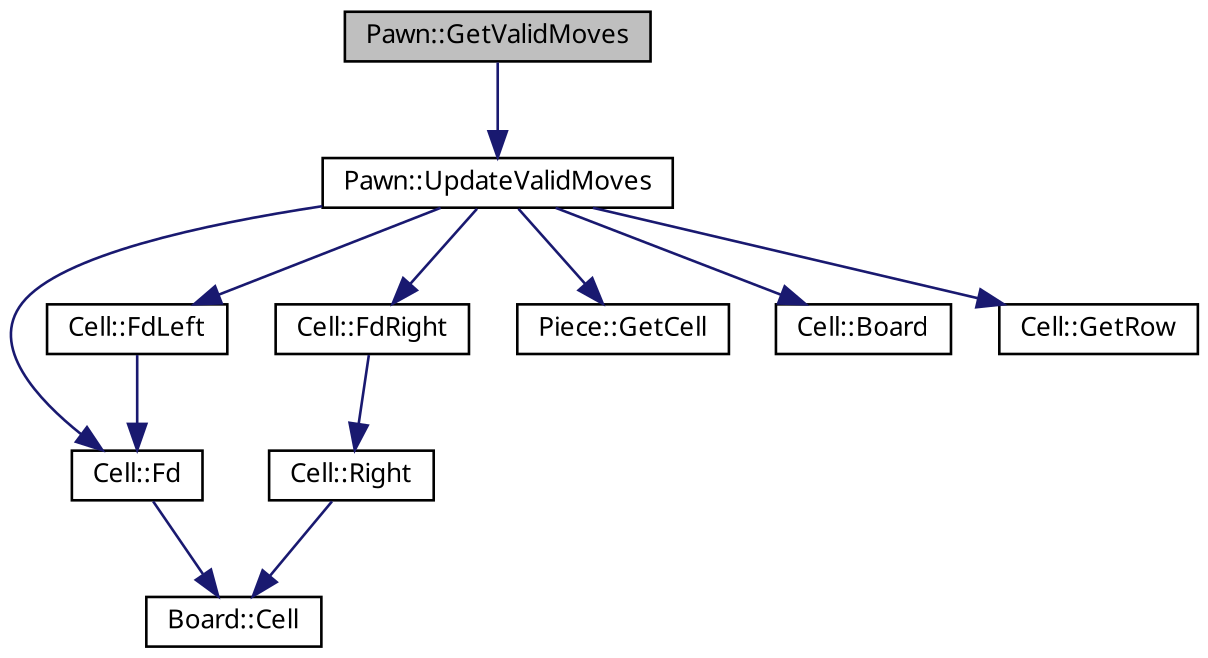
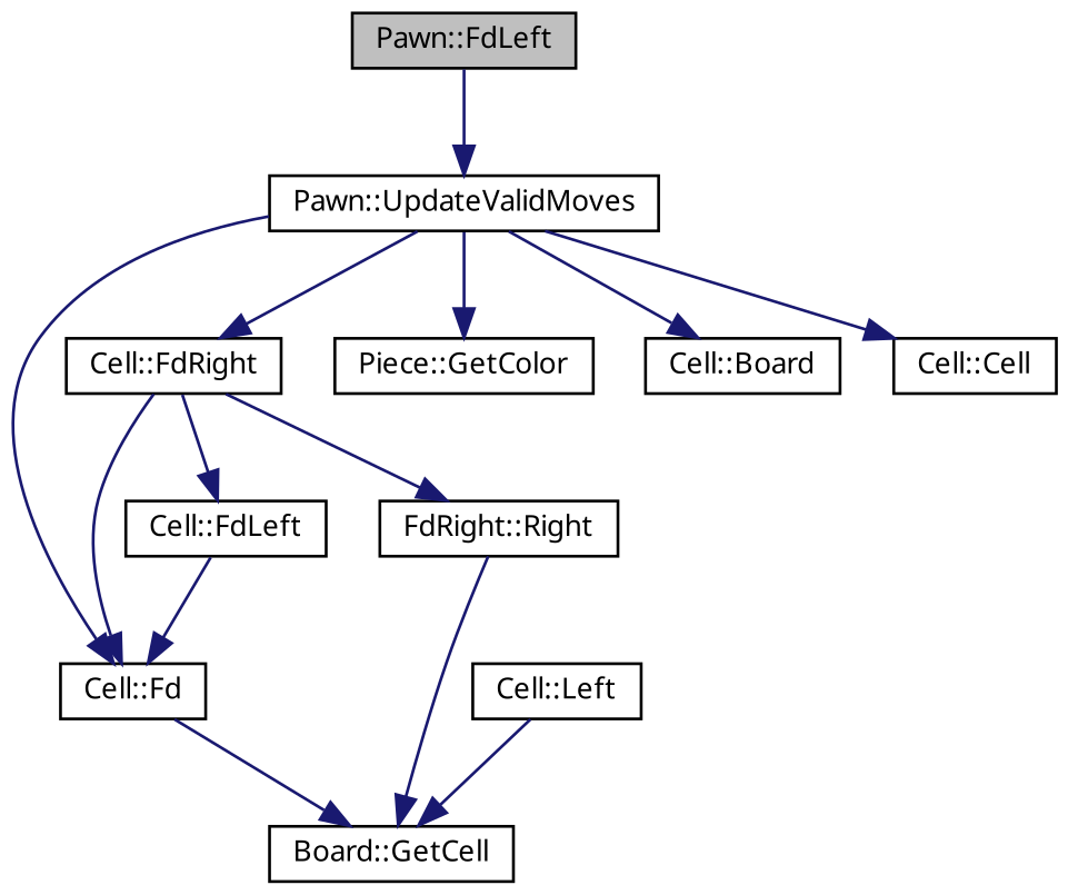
  digraph {
    fontname="Noto Sans"
    rankdir=TB
    node [color=black fontname="Noto Sans" fontsize=10 shape=record]
    edge [color=midnightblue fontname="Noto Sans" fontsize=10 labelfontname=Helvetica labelfontsize=10 style=solid]
-   n1 [fillcolor=grey75 fontcolor=black height=0.2 label="Pawn::GetValidMoves" style=filled width=0.4]
+   n1 [fillcolor=grey75 fontcolor=black height=0.2 label="Pawn::FdLeft" style=filled width=0.4]
    n2 [height=0.2 label="Pawn::UpdateValidMoves" width=0.4]
    n3 [height=0.2 label="Cell::Fd" width=0.4]
    n4 [height=0.2 label="Cell::FdLeft" width=0.4]
    n5 [height=0.2 label="Cell::FdRight" width=0.4]
-   n6 [height=0.2 label="Piece::GetCell" width=0.4]
+   n6 [height=0.2 label="Piece::GetColor" width=0.4]
    n7 [height=0.2 label="Cell::Board" width=0.4]
-   n8 [height=0.2 label="Cell::GetRow" width=0.4]
-   n9 [height=0.2 label="Board::Cell" width=0.4]
-   n10 [height=0.2 label="Cell::Right" width=0.4]
+   n8 [height=0.2 label="Cell::Cell" width=0.4]
+   n9 [height=0.2 label="Board::GetCell" width=0.4]
+   n10 [height=0.2 label="FdRight::Right" width=0.4]
+   n11 [height=0.2 label="Cell::Left" width=0.4]
    n1 -> n2
    n2 -> n3
-   n2 -> n4
+   n5 -> n4
    n2 -> n5
    n2 -> n6
    n2 -> n7
    n2 -> n8
    n3 -> n9
    n4 -> n3
+   n5 -> n3
    n5 -> n10
    n10 -> n9
+   n11 -> n9
  }
